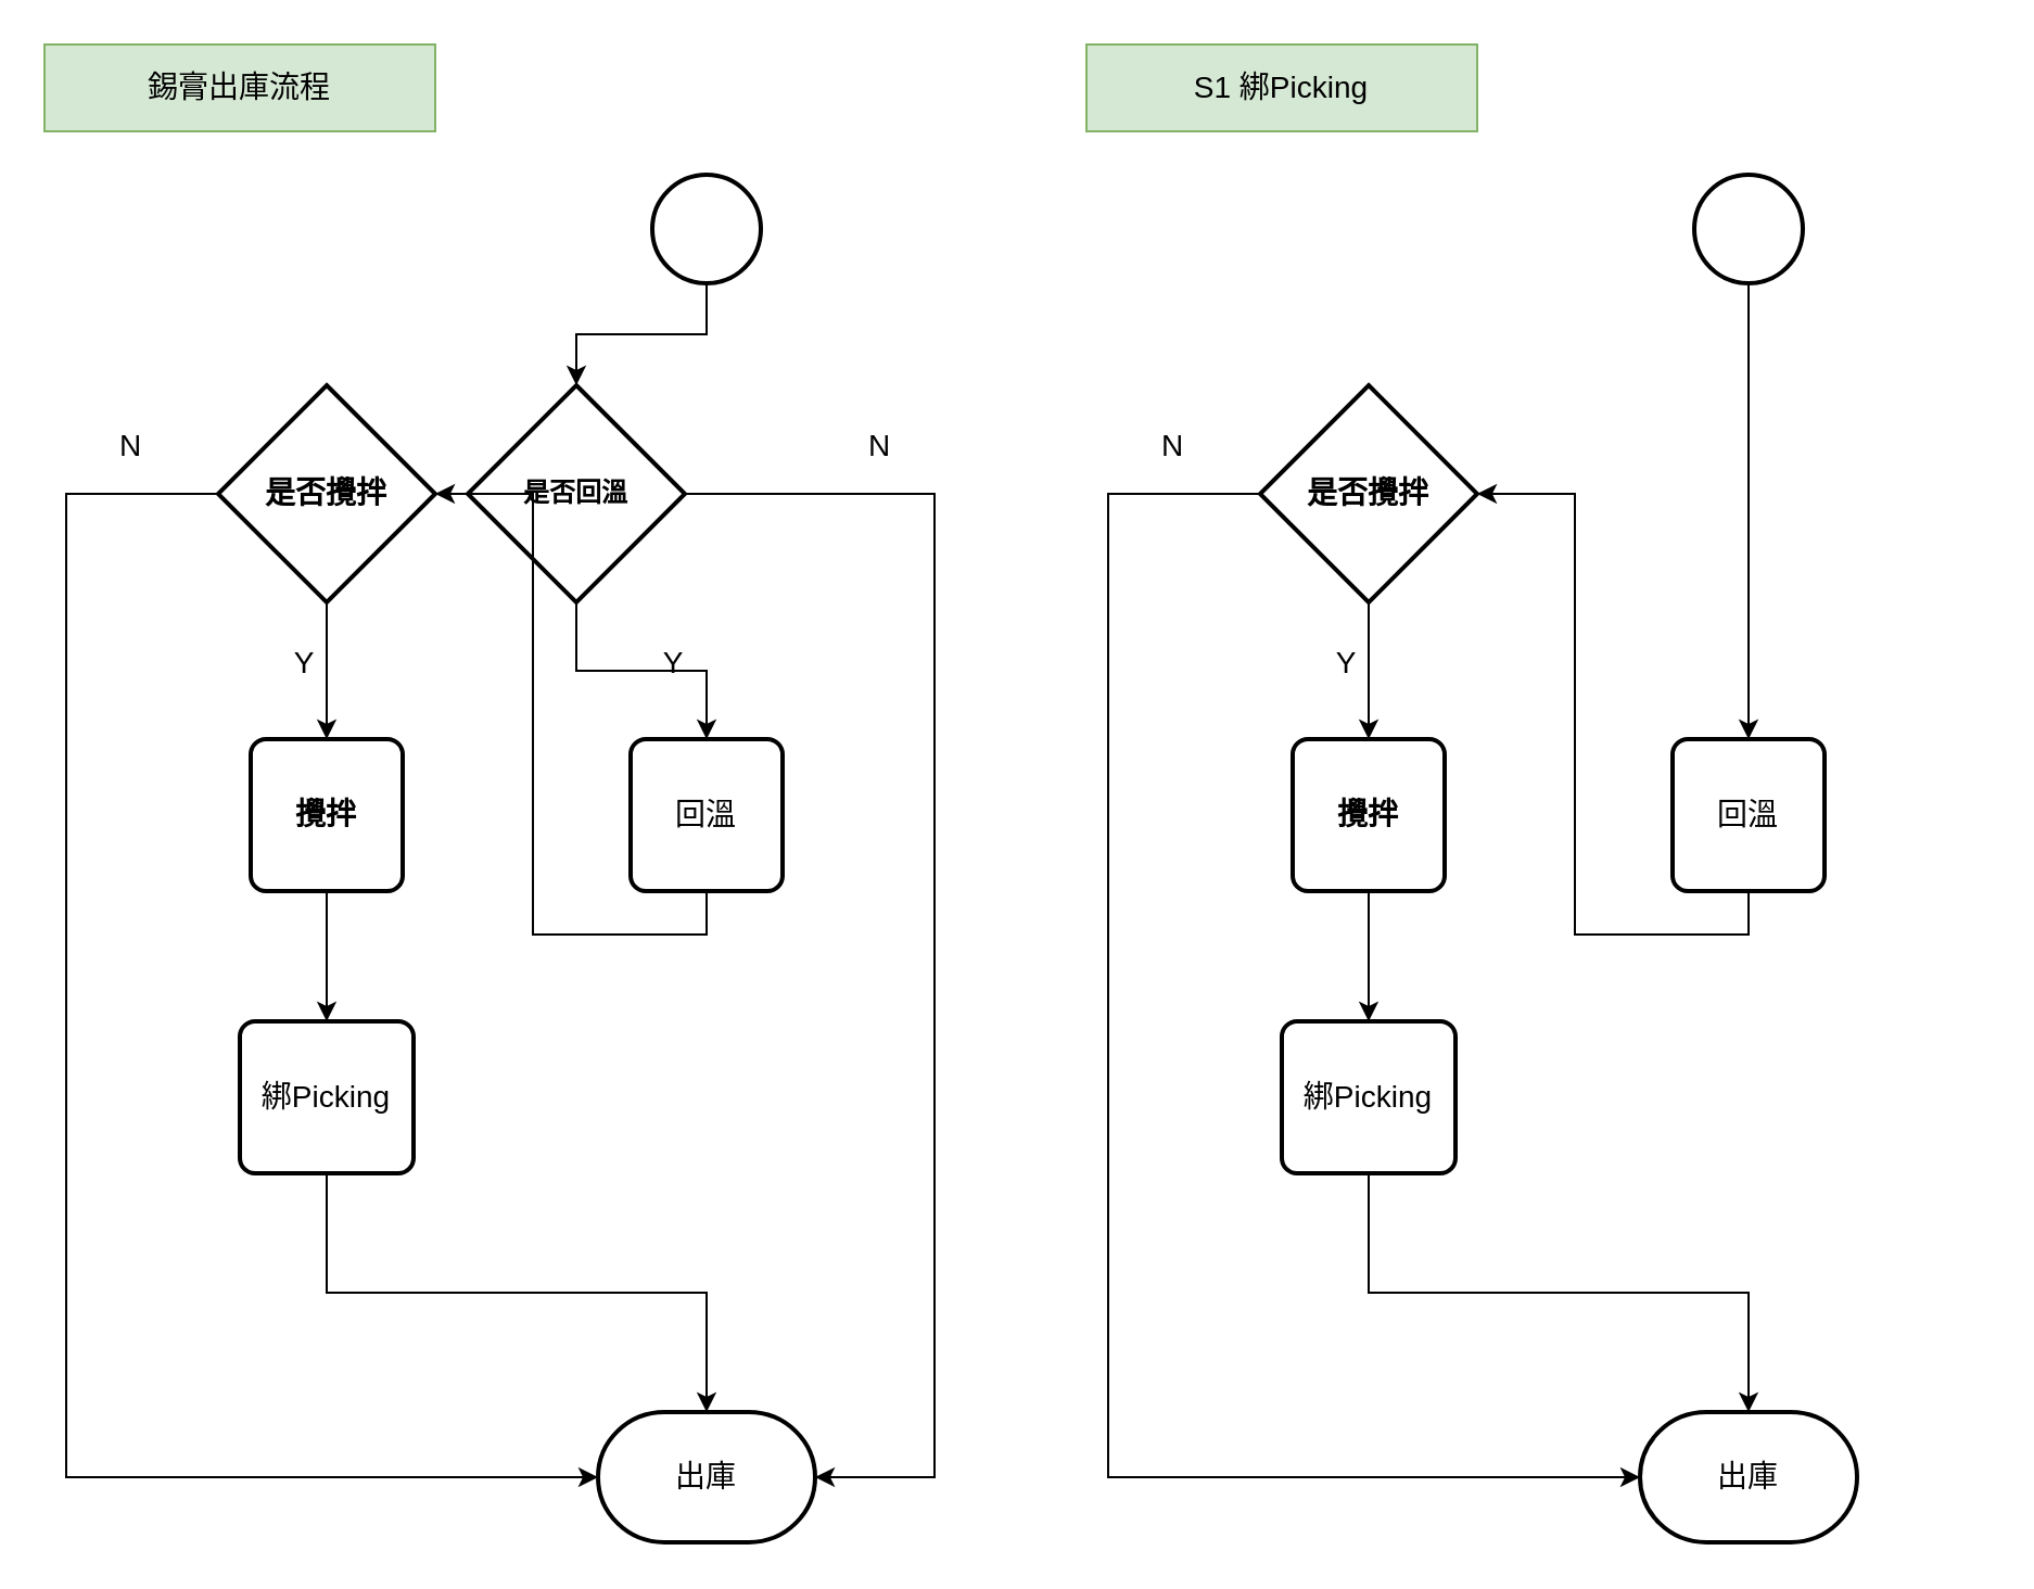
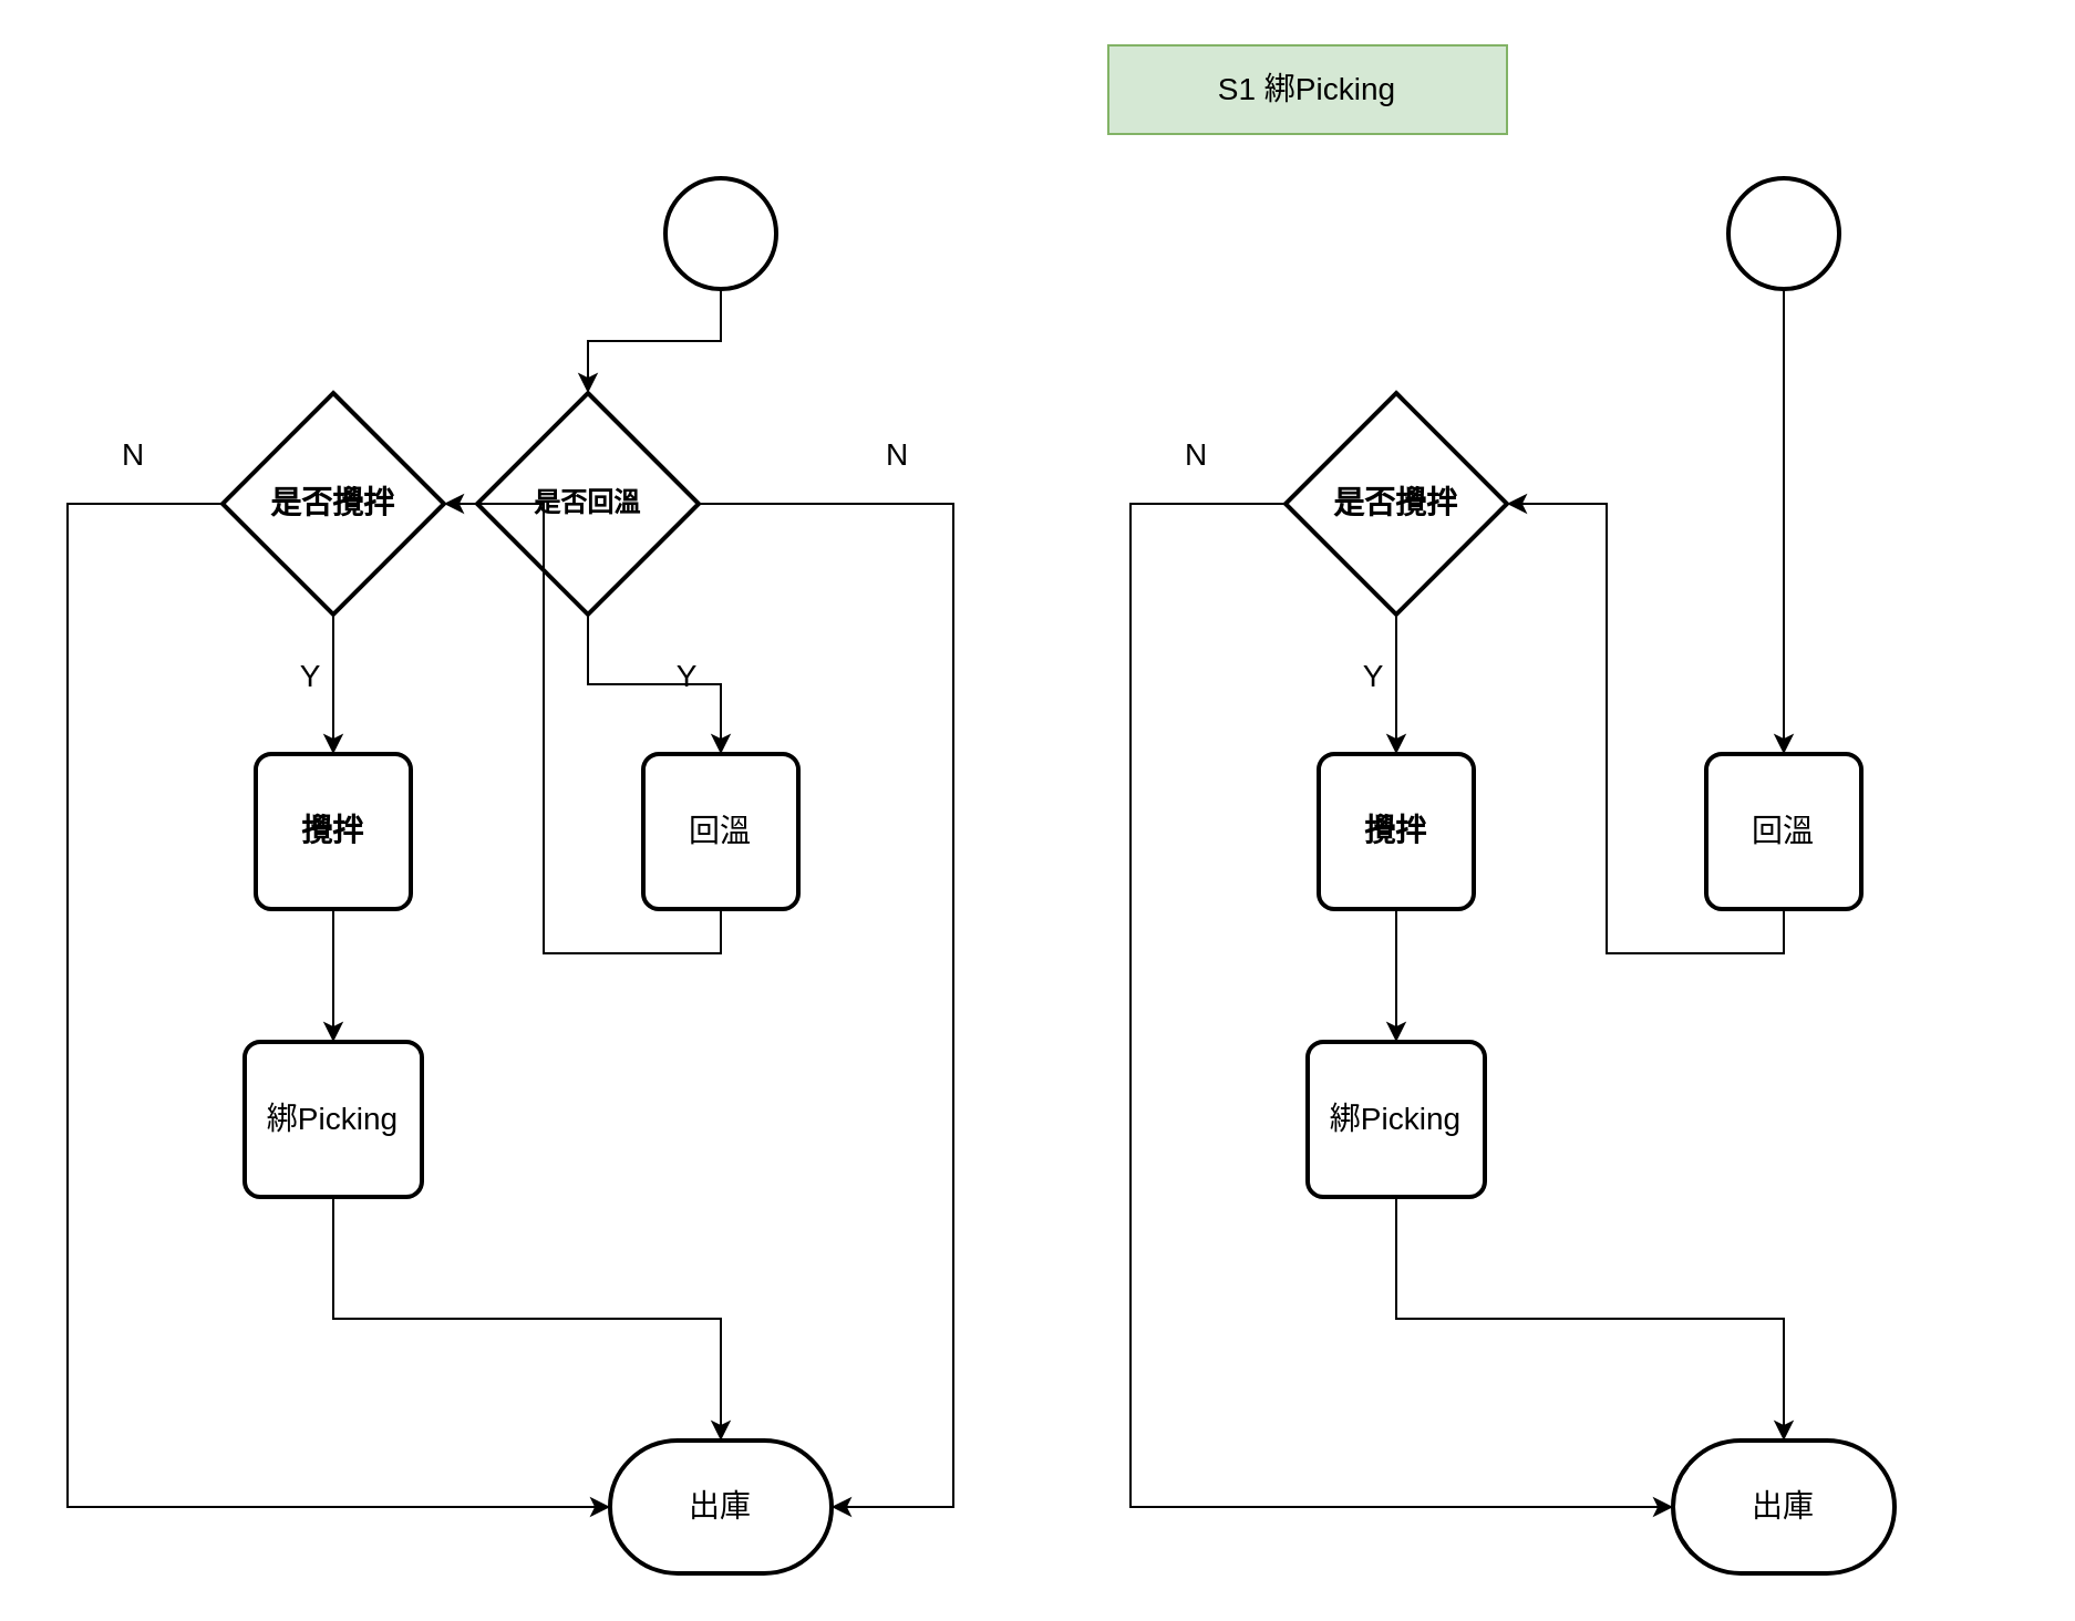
  <mxCell id="0" />
  <mxCell id="1" parent="0" />
  <mxCell id="2" value="" style="group" vertex="1" connectable="0" parent="1"><mxGeometry x="20" y="20" width="415" height="690" as="geometry" /></mxCell>
  <mxCell id="3" value="" style="strokeWidth=2;html=1;shape=mxgraph.flowchart.start_2;whiteSpace=wrap;" vertex="1" parent="2"><mxGeometry x="280" y="60" width="50" height="50" as="geometry" /></mxCell>
  <mxCell id="4" value="&lt;b&gt;是否回溫&lt;/b&gt;" style="strokeWidth=2;html=1;shape=mxgraph.flowchart.decision;whiteSpace=wrap;" vertex="1" parent="2"><mxGeometry x="195" y="157" width="100" height="100" as="geometry" /></mxCell>
  <mxCell id="5" style="edgeStyle=orthogonalEdgeStyle;rounded=0;orthogonalLoop=1;jettySize=auto;html=1;exitX=0.5;exitY=1;exitDx=0;exitDy=0;exitPerimeter=0;fontSize=14;fontColor=#000000;" edge="1" parent="2" source="3" target="4"><mxGeometry relative="1" as="geometry" /></mxCell>
  <mxCell id="6" value="&lt;font style=&quot;font-size: 14px&quot;&gt;&lt;b&gt;是否攪拌&lt;/b&gt;&lt;/font&gt;" style="strokeWidth=2;html=1;shape=mxgraph.flowchart.decision;whiteSpace=wrap;" vertex="1" parent="2"><mxGeometry x="80" y="157" width="100" height="100" as="geometry" /></mxCell>
  <mxCell id="7" value="出庫" style="strokeWidth=2;html=1;shape=mxgraph.flowchart.terminator;whiteSpace=wrap;fontSize=14;fontColor=#000000;" vertex="1" parent="2"><mxGeometry x="255" y="630" width="100" height="60" as="geometry" /></mxCell>
  <mxCell id="8" style="edgeStyle=orthogonalEdgeStyle;rounded=0;orthogonalLoop=1;jettySize=auto;html=1;exitX=1;exitY=0.5;exitDx=0;exitDy=0;exitPerimeter=0;entryX=1;entryY=0.5;entryDx=0;entryDy=0;entryPerimeter=0;fontSize=14;fontColor=#000000;" edge="1" parent="2" source="4" target="7"><mxGeometry relative="1" as="geometry"><Array as="points"><mxPoint x="410" y="207" /><mxPoint x="410" y="660" /></Array></mxGeometry></mxCell>
  <mxCell id="9" style="edgeStyle=orthogonalEdgeStyle;rounded=0;orthogonalLoop=1;jettySize=auto;html=1;exitX=0;exitY=0.5;exitDx=0;exitDy=0;exitPerimeter=0;entryX=0;entryY=0.5;entryDx=0;entryDy=0;entryPerimeter=0;fontSize=14;fontColor=#000000;" edge="1" parent="2" source="6" target="7"><mxGeometry relative="1" as="geometry"><Array as="points"><mxPoint x="10" y="207" /><mxPoint x="10" y="660" /></Array></mxGeometry></mxCell>
  <mxCell id="10" style="edgeStyle=orthogonalEdgeStyle;rounded=0;orthogonalLoop=1;jettySize=auto;html=1;exitX=0.5;exitY=1;exitDx=0;exitDy=0;fontSize=14;fontColor=#000000;" edge="1" parent="2" source="11" target="7"><mxGeometry relative="1" as="geometry" /></mxCell>
  <mxCell id="11" value="&lt;span&gt;綁Picking&lt;/span&gt;" style="rounded=1;whiteSpace=wrap;html=1;absoluteArcSize=1;arcSize=14;strokeWidth=2;fontSize=14;fontColor=#000000;" vertex="1" parent="2"><mxGeometry x="90" y="450" width="80" height="70" as="geometry" /></mxCell>
  <mxCell id="12" style="edgeStyle=orthogonalEdgeStyle;rounded=0;orthogonalLoop=1;jettySize=auto;html=1;exitX=0.5;exitY=1;exitDx=0;exitDy=0;entryX=1;entryY=0.5;entryDx=0;entryDy=0;entryPerimeter=0;fontSize=14;fontColor=#000000;" edge="1" parent="2" source="13" target="6"><mxGeometry relative="1" as="geometry" /></mxCell>
  <mxCell id="13" value="&lt;span&gt;回溫&lt;/span&gt;" style="rounded=1;whiteSpace=wrap;html=1;absoluteArcSize=1;arcSize=14;strokeWidth=2;fontSize=14;fontColor=#000000;" vertex="1" parent="2"><mxGeometry x="270" y="320" width="70" height="70" as="geometry" /></mxCell>
  <mxCell id="14" style="edgeStyle=orthogonalEdgeStyle;rounded=0;orthogonalLoop=1;jettySize=auto;html=1;exitX=0.5;exitY=1;exitDx=0;exitDy=0;exitPerimeter=0;entryX=0.5;entryY=0;entryDx=0;entryDy=0;fontSize=14;fontColor=#000000;" edge="1" parent="2" source="4" target="13"><mxGeometry relative="1" as="geometry" /></mxCell>
  <mxCell id="15" value="N" style="text;html=1;strokeColor=none;fillColor=none;align=center;verticalAlign=middle;whiteSpace=wrap;rounded=0;fontSize=14;fontColor=#000000;" vertex="1" parent="2"><mxGeometry x="355" y="170" width="60" height="30" as="geometry" /></mxCell>
  <mxCell id="16" style="edgeStyle=orthogonalEdgeStyle;rounded=0;orthogonalLoop=1;jettySize=auto;html=1;exitX=0.5;exitY=1;exitDx=0;exitDy=0;fontSize=14;fontColor=#000000;" edge="1" parent="2" source="17" target="11"><mxGeometry relative="1" as="geometry" /></mxCell>
  <mxCell id="17" value="&lt;b&gt;攪拌&lt;/b&gt;" style="rounded=1;whiteSpace=wrap;html=1;absoluteArcSize=1;arcSize=14;strokeWidth=2;fontSize=14;fontColor=#000000;" vertex="1" parent="2"><mxGeometry x="95" y="320" width="70" height="70" as="geometry" /></mxCell>
  <mxCell id="18" style="edgeStyle=orthogonalEdgeStyle;rounded=0;orthogonalLoop=1;jettySize=auto;html=1;exitX=0.5;exitY=1;exitDx=0;exitDy=0;exitPerimeter=0;entryX=0.5;entryY=0;entryDx=0;entryDy=0;fontSize=14;fontColor=#000000;" edge="1" parent="2" source="6" target="17"><mxGeometry relative="1" as="geometry" /></mxCell>
  <mxCell id="19" value="Y" style="text;html=1;strokeColor=none;fillColor=none;align=center;verticalAlign=middle;whiteSpace=wrap;rounded=0;fontSize=14;fontColor=#000000;" vertex="1" parent="2"><mxGeometry x="260" y="270" width="60" height="30" as="geometry" /></mxCell>
  <mxCell id="20" value="Y" style="text;html=1;strokeColor=none;fillColor=none;align=center;verticalAlign=middle;whiteSpace=wrap;rounded=0;fontSize=14;fontColor=#000000;" vertex="1" parent="2"><mxGeometry x="90" y="270" width="60" height="30" as="geometry" /></mxCell>
  <mxCell id="21" value="N" style="text;html=1;strokeColor=none;fillColor=none;align=center;verticalAlign=middle;whiteSpace=wrap;rounded=0;fontSize=14;fontColor=#000000;" vertex="1" parent="2"><mxGeometry x="10" y="170" width="60" height="30" as="geometry" /></mxCell>
- <mxCell id="22" value="錫膏出庫流程" style="rounded=0;whiteSpace=wrap;html=1;fontSize=14;fillColor=#d5e8d4;strokeColor=#82b366;" vertex="1" parent="2"><mxGeometry width="180" height="40" as="geometry" /></mxCell>
  <mxCell id="23" value="" style="group" vertex="1" connectable="0" parent="1"><mxGeometry x="500" y="20" width="415" height="690" as="geometry" /></mxCell>
  <mxCell id="24" value="" style="strokeWidth=2;html=1;shape=mxgraph.flowchart.start_2;whiteSpace=wrap;" vertex="1" parent="23"><mxGeometry x="280" y="60" width="50" height="50" as="geometry" /></mxCell>
  <mxCell id="25" style="edgeStyle=orthogonalEdgeStyle;rounded=0;orthogonalLoop=1;jettySize=auto;html=1;exitX=0.5;exitY=1;exitDx=0;exitDy=0;exitPerimeter=0;fontSize=14;fontColor=#000000;entryX=0.5;entryY=0;entryDx=0;entryDy=0;" edge="1" parent="23" source="24" target="32"><mxGeometry relative="1" as="geometry"><mxPoint x="305" y="157" as="targetPoint" /></mxGeometry></mxCell>
  <mxCell id="26" value="&lt;font style=&quot;font-size: 14px&quot;&gt;&lt;b&gt;是否攪拌&lt;/b&gt;&lt;/font&gt;" style="strokeWidth=2;html=1;shape=mxgraph.flowchart.decision;whiteSpace=wrap;" vertex="1" parent="23"><mxGeometry x="80" y="157" width="100" height="100" as="geometry" /></mxCell>
  <mxCell id="27" value="出庫" style="strokeWidth=2;html=1;shape=mxgraph.flowchart.terminator;whiteSpace=wrap;fontSize=14;fontColor=#000000;" vertex="1" parent="23"><mxGeometry x="255" y="630" width="100" height="60" as="geometry" /></mxCell>
  <mxCell id="28" style="edgeStyle=orthogonalEdgeStyle;rounded=0;orthogonalLoop=1;jettySize=auto;html=1;exitX=0;exitY=0.5;exitDx=0;exitDy=0;exitPerimeter=0;entryX=0;entryY=0.5;entryDx=0;entryDy=0;entryPerimeter=0;fontSize=14;fontColor=#000000;" edge="1" parent="23" source="26" target="27"><mxGeometry relative="1" as="geometry"><Array as="points"><mxPoint x="10" y="207" /><mxPoint x="10" y="660" /></Array></mxGeometry></mxCell>
  <mxCell id="29" style="edgeStyle=orthogonalEdgeStyle;rounded=0;orthogonalLoop=1;jettySize=auto;html=1;exitX=0.5;exitY=1;exitDx=0;exitDy=0;fontSize=14;fontColor=#000000;" edge="1" parent="23" source="30" target="27"><mxGeometry relative="1" as="geometry" /></mxCell>
  <mxCell id="30" value="&lt;span&gt;綁Picking&lt;/span&gt;" style="rounded=1;whiteSpace=wrap;html=1;absoluteArcSize=1;arcSize=14;strokeWidth=2;fontSize=14;fontColor=#000000;" vertex="1" parent="23"><mxGeometry x="90" y="450" width="80" height="70" as="geometry" /></mxCell>
  <mxCell id="31" style="edgeStyle=orthogonalEdgeStyle;rounded=0;orthogonalLoop=1;jettySize=auto;html=1;exitX=0.5;exitY=1;exitDx=0;exitDy=0;entryX=1;entryY=0.5;entryDx=0;entryDy=0;entryPerimeter=0;fontSize=14;fontColor=#000000;" edge="1" parent="23" source="32" target="26"><mxGeometry relative="1" as="geometry" /></mxCell>
  <mxCell id="32" value="&lt;span&gt;回溫&lt;/span&gt;" style="rounded=1;whiteSpace=wrap;html=1;absoluteArcSize=1;arcSize=14;strokeWidth=2;fontSize=14;fontColor=#000000;" vertex="1" parent="23"><mxGeometry x="270" y="320" width="70" height="70" as="geometry" /></mxCell>
  <mxCell id="33" style="edgeStyle=orthogonalEdgeStyle;rounded=0;orthogonalLoop=1;jettySize=auto;html=1;exitX=0.5;exitY=1;exitDx=0;exitDy=0;fontSize=14;fontColor=#000000;" edge="1" parent="23" source="34" target="30"><mxGeometry relative="1" as="geometry" /></mxCell>
  <mxCell id="34" value="&lt;b&gt;攪拌&lt;/b&gt;" style="rounded=1;whiteSpace=wrap;html=1;absoluteArcSize=1;arcSize=14;strokeWidth=2;fontSize=14;fontColor=#000000;" vertex="1" parent="23"><mxGeometry x="95" y="320" width="70" height="70" as="geometry" /></mxCell>
  <mxCell id="35" style="edgeStyle=orthogonalEdgeStyle;rounded=0;orthogonalLoop=1;jettySize=auto;html=1;exitX=0.5;exitY=1;exitDx=0;exitDy=0;exitPerimeter=0;entryX=0.5;entryY=0;entryDx=0;entryDy=0;fontSize=14;fontColor=#000000;" edge="1" parent="23" source="26" target="34"><mxGeometry relative="1" as="geometry" /></mxCell>
  <mxCell id="36" value="Y" style="text;html=1;strokeColor=none;fillColor=none;align=center;verticalAlign=middle;whiteSpace=wrap;rounded=0;fontSize=14;fontColor=#000000;" vertex="1" parent="23"><mxGeometry x="90" y="270" width="60" height="30" as="geometry" /></mxCell>
  <mxCell id="37" value="N" style="text;html=1;strokeColor=none;fillColor=none;align=center;verticalAlign=middle;whiteSpace=wrap;rounded=0;fontSize=14;fontColor=#000000;" vertex="1" parent="23"><mxGeometry x="10" y="170" width="60" height="30" as="geometry" /></mxCell>
  <mxCell id="38" value="S1 綁Picking" style="rounded=0;whiteSpace=wrap;html=1;fontSize=14;fillColor=#d5e8d4;strokeColor=#82b366;" vertex="1" parent="23"><mxGeometry width="180" height="40" as="geometry" /></mxCell>
